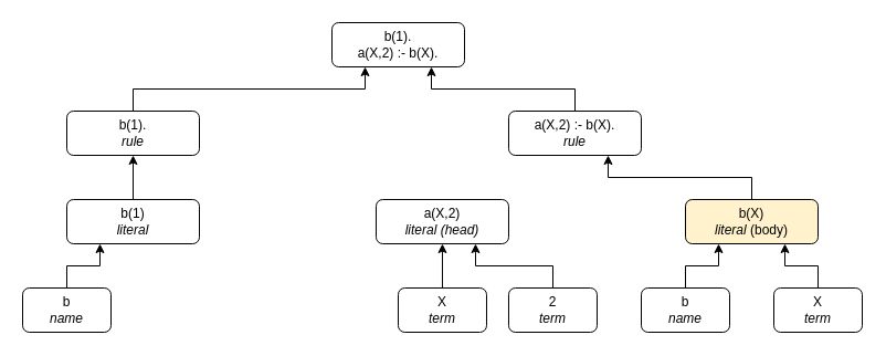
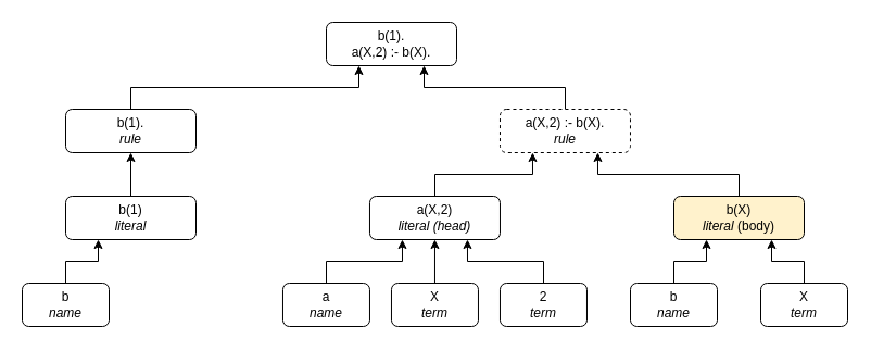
  <mxCell id="0" />
  <mxCell id="1" parent="0" />
  <mxCell id="2" value="b(1). &lt;br&gt;a(X,2) :- b(X)." style="rounded=1;whiteSpace=wrap;html=1;" parent="1" vertex="1"><mxGeometry x="300" y="20" width="120" height="40" as="geometry" /></mxCell>
  <mxCell id="3" style="edgeStyle=orthogonalEdgeStyle;rounded=0;orthogonalLoop=1;jettySize=auto;html=1;entryX=0.25;entryY=1;entryDx=0;entryDy=0;" edge="1" parent="1" source="4" target="2"><mxGeometry relative="1" as="geometry"><Array as="points"><mxPoint x="120" y="80" /><mxPoint x="330" y="80" /></Array></mxGeometry></mxCell>
  <mxCell id="4" value="&lt;div&gt;b(1). &lt;/div&gt;&lt;i&gt;rule&lt;/i&gt;" style="rounded=1;whiteSpace=wrap;html=1;" vertex="1" parent="1"><mxGeometry x="60" y="100" width="120" height="40" as="geometry" /></mxCell>
  <mxCell id="5" style="edgeStyle=orthogonalEdgeStyle;rounded=0;orthogonalLoop=1;jettySize=auto;html=1;entryX=0.75;entryY=1;entryDx=0;entryDy=0;" edge="1" parent="1" source="6" target="2"><mxGeometry relative="1" as="geometry"><Array as="points"><mxPoint x="520" y="80" /><mxPoint x="390" y="80" /></Array></mxGeometry></mxCell>
- <mxCell id="6" value="&lt;div&gt;a(X,2) :- b(X).&lt;/div&gt;&lt;i&gt;rule&lt;/i&gt;" style="rounded=1;whiteSpace=wrap;html=1;" vertex="1" parent="1"><mxGeometry x="459.97" y="100" width="120" height="40" as="geometry" /></mxCell>
+ <mxCell id="6" value="&lt;div&gt;a(X,2) :- b(X).&lt;/div&gt;&lt;i&gt;rule&lt;/i&gt;" style="rounded=1;whiteSpace=wrap;html=1;dashed=1;" vertex="1" parent="1"><mxGeometry x="459.97" y="100" width="120" height="40" as="geometry" /></mxCell>
  <mxCell id="7" style="edgeStyle=orthogonalEdgeStyle;rounded=0;orthogonalLoop=1;jettySize=auto;html=1;entryX=0.5;entryY=1;entryDx=0;entryDy=0;" edge="1" parent="1" source="8" target="4"><mxGeometry relative="1" as="geometry" /></mxCell>
  <mxCell id="8" value="&lt;div&gt;b(1)&lt;/div&gt;&lt;i&gt;literal&lt;/i&gt;" style="rounded=1;whiteSpace=wrap;html=1;" vertex="1" parent="1"><mxGeometry x="60" y="180" width="120" height="40" as="geometry" /></mxCell>
  <mxCell id="9" style="edgeStyle=orthogonalEdgeStyle;rounded=0;orthogonalLoop=1;jettySize=auto;html=1;entryX=0.25;entryY=1;entryDx=0;entryDy=0;" edge="1" parent="1" source="10" target="8"><mxGeometry relative="1" as="geometry" /></mxCell>
  <mxCell id="10" value="&lt;div&gt;b&lt;/div&gt;&lt;div&gt;&lt;i&gt;name&lt;/i&gt;&lt;br&gt;&lt;/div&gt;" style="rounded=1;whiteSpace=wrap;html=1;" vertex="1" parent="1"><mxGeometry x="20" y="260" width="80" height="40" as="geometry" /></mxCell>
+ <mxCell id="11" style="edgeStyle=orthogonalEdgeStyle;rounded=0;orthogonalLoop=1;jettySize=auto;html=1;entryX=0.25;entryY=1;entryDx=0;entryDy=0;" edge="1" parent="1" source="12" target="6"><mxGeometry relative="1" as="geometry" /></mxCell>
  <mxCell id="12" value="&lt;div&gt;a(X,2)&lt;br&gt;&lt;i&gt;literal (head)&lt;/i&gt;&lt;br&gt;&lt;/div&gt;&lt;i&gt;&lt;/i&gt;" style="rounded=1;whiteSpace=wrap;html=1;" vertex="1" parent="1"><mxGeometry x="339.97" y="180" width="120" height="40" as="geometry" /></mxCell>
  <mxCell id="13" style="edgeStyle=orthogonalEdgeStyle;rounded=0;orthogonalLoop=1;jettySize=auto;html=1;entryX=0.75;entryY=1;entryDx=0;entryDy=0;" edge="1" parent="1" source="14" target="6"><mxGeometry relative="1" as="geometry"><Array as="points"><mxPoint x="680" y="160" /><mxPoint x="550" y="160" /></Array></mxGeometry></mxCell>
  <mxCell id="14" value="&lt;div&gt;b(X)&lt;/div&gt;&lt;i&gt;literal&lt;/i&gt; (body)" style="rounded=1;whiteSpace=wrap;html=1;fillColor=#fff2cc;" vertex="1" parent="1"><mxGeometry x="620" y="180" width="120" height="40" as="geometry" /></mxCell>
+ <mxCell id="15" style="edgeStyle=orthogonalEdgeStyle;rounded=0;orthogonalLoop=1;jettySize=auto;html=1;entryX=0.25;entryY=1;entryDx=0;entryDy=0;" edge="1" parent="1" source="16" target="12"><mxGeometry relative="1" as="geometry" /></mxCell>
+ <mxCell id="16" value="&lt;div&gt;a&lt;br&gt;&lt;i&gt;name&lt;/i&gt;&lt;br&gt;&lt;/div&gt;&lt;i&gt;&lt;/i&gt;" style="rounded=1;whiteSpace=wrap;html=1;" vertex="1" parent="1"><mxGeometry x="259.97" y="260" width="80" height="40" as="geometry" /></mxCell>
  <mxCell id="17" style="edgeStyle=orthogonalEdgeStyle;rounded=0;orthogonalLoop=1;jettySize=auto;html=1;entryX=0.5;entryY=1;entryDx=0;entryDy=0;" edge="1" parent="1" source="18" target="12"><mxGeometry relative="1" as="geometry" /></mxCell>
  <mxCell id="18" value="&lt;div&gt;X&lt;br&gt;&lt;i&gt;term&lt;/i&gt;&lt;br&gt;&lt;/div&gt;&lt;i&gt;&lt;/i&gt;" style="rounded=1;whiteSpace=wrap;html=1;" vertex="1" parent="1"><mxGeometry x="359.97" y="260" width="80" height="40" as="geometry" /></mxCell>
  <mxCell id="19" style="edgeStyle=orthogonalEdgeStyle;rounded=0;orthogonalLoop=1;jettySize=auto;html=1;entryX=0.75;entryY=1;entryDx=0;entryDy=0;" edge="1" parent="1" source="20" target="12"><mxGeometry relative="1" as="geometry"><Array as="points"><mxPoint x="500" y="240" /><mxPoint x="430" y="240" /></Array></mxGeometry></mxCell>
  <mxCell id="20" value="&lt;div&gt;2&lt;br&gt;&lt;i&gt;term&lt;/i&gt;&lt;br&gt;&lt;/div&gt;&lt;i&gt;&lt;/i&gt;" style="rounded=1;whiteSpace=wrap;html=1;" vertex="1" parent="1"><mxGeometry x="459.97" y="260" width="80" height="40" as="geometry" /></mxCell>
  <mxCell id="21" style="edgeStyle=orthogonalEdgeStyle;rounded=0;orthogonalLoop=1;jettySize=auto;html=1;entryX=0.25;entryY=1;entryDx=0;entryDy=0;" edge="1" parent="1" source="22" target="14"><mxGeometry relative="1" as="geometry" /></mxCell>
  <mxCell id="22" value="&lt;div&gt;b&lt;/div&gt;&lt;div&gt;&lt;i&gt;name&lt;/i&gt;&lt;br&gt;&lt;/div&gt;" style="rounded=1;whiteSpace=wrap;html=1;" vertex="1" parent="1"><mxGeometry x="580" y="260" width="80" height="40" as="geometry" /></mxCell>
  <mxCell id="23" style="edgeStyle=orthogonalEdgeStyle;rounded=0;orthogonalLoop=1;jettySize=auto;html=1;entryX=0.75;entryY=1;entryDx=0;entryDy=0;" edge="1" parent="1" source="24" target="14"><mxGeometry relative="1" as="geometry" /></mxCell>
  <mxCell id="24" value="&lt;div&gt;X&lt;br&gt;&lt;/div&gt;&lt;div&gt;&lt;i&gt;term&lt;/i&gt;&lt;br&gt;&lt;/div&gt;" style="rounded=1;whiteSpace=wrap;html=1;" vertex="1" parent="1"><mxGeometry x="700" y="260" width="80" height="40" as="geometry" /></mxCell>
